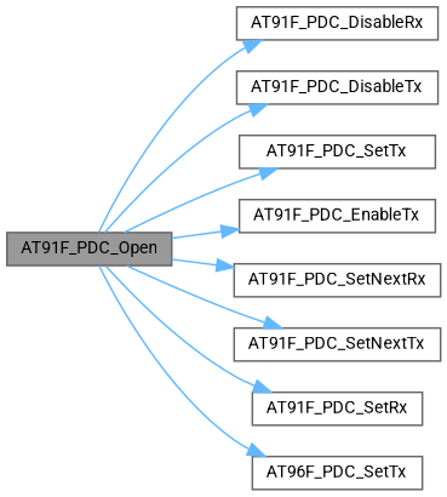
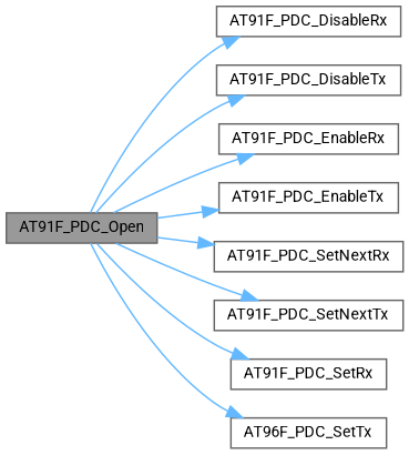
  digraph {
    fontname=Roboto
    rankdir=LR
    node [color=grey40 fillcolor=white fontname=Roboto fontsize=10 shape=box style=filled]
    edge [color=steelblue1 fontname=Roboto fontsize=10 labelfontname=Helvetica labelfontsize=10 style=solid]
    n1 [color=gray40 fillcolor=grey60 fontcolor=black height=0.2 label=AT91F_PDC_Open width=0.4]
    n2 [height=0.2 label=AT91F_PDC_DisableRx width=0.4]
    n3 [height=0.2 label=AT91F_PDC_DisableTx width=0.4]
-   n4 [height=0.2 label=AT91F_PDC_SetTx width=0.4]
+   n4 [height=0.2 label=AT91F_PDC_EnableRx width=0.4]
    n5 [height=0.2 label=AT91F_PDC_EnableTx width=0.4]
    n6 [height=0.2 label=AT91F_PDC_SetNextRx width=0.4]
    n7 [height=0.2 label=AT91F_PDC_SetNextTx width=0.4]
    n8 [height=0.2 label=AT91F_PDC_SetRx width=0.4]
    n9 [height=0.2 label=AT96F_PDC_SetTx width=0.4]
    n1 -> n2
    n1 -> n3
    n1 -> n4
    n1 -> n5
    n1 -> n6
    n1 -> n7
    n1 -> n8
    n1 -> n9
  }
